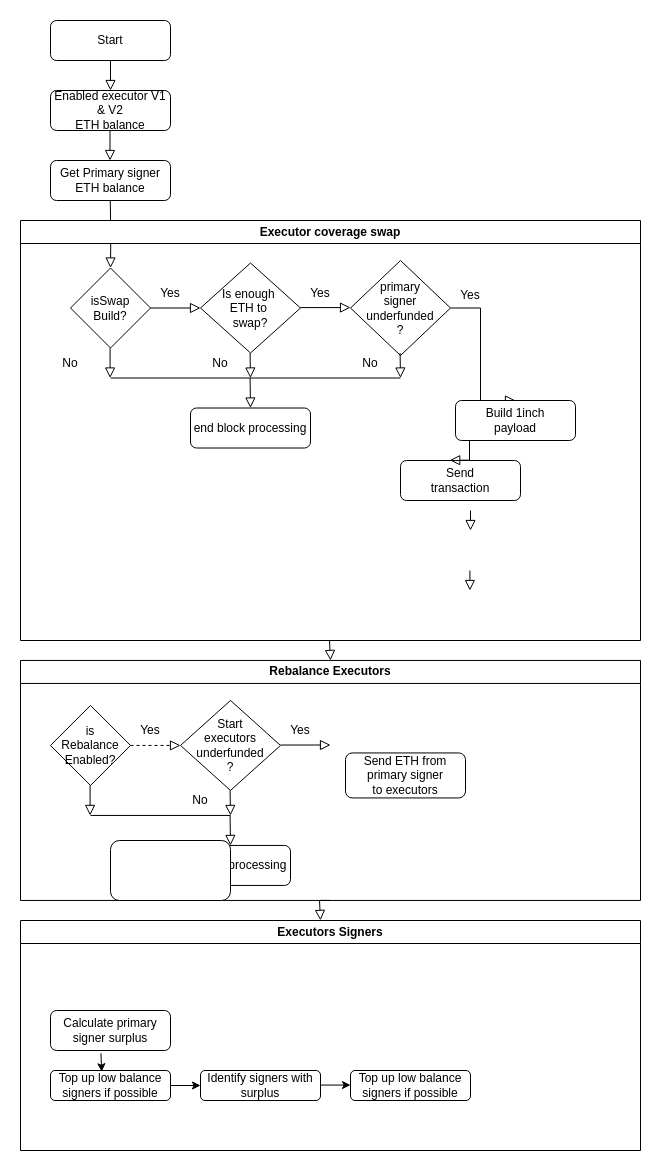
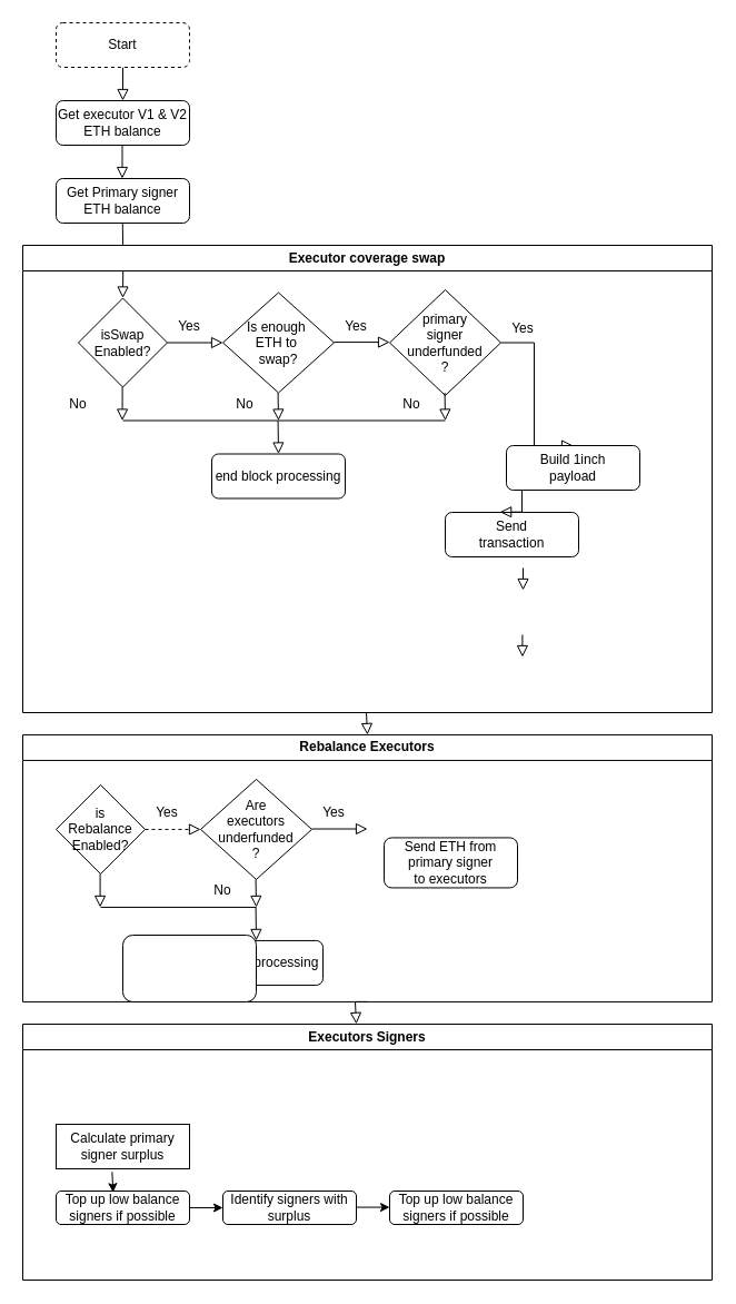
  <mxCell id="0" />
  <mxCell id="1" parent="0" />
  <mxCell id="2" value="" style="rounded=0;html=1;jettySize=auto;orthogonalLoop=1;fontSize=11;endArrow=block;endFill=0;endSize=8;strokeWidth=1;shadow=0;labelBackgroundColor=none;edgeStyle=orthogonalEdgeStyle;" parent="1" source="3" edge="1"><mxGeometry relative="1" as="geometry"><mxPoint x="110" y="90" as="targetPoint" /></mxGeometry></mxCell>
- <mxCell id="3" value="Start" style="rounded=1;whiteSpace=wrap;html=1;fontSize=12;glass=0;strokeWidth=1;shadow=0;" parent="1" vertex="1"><mxGeometry x="50" y="20" width="120" height="40" as="geometry" /></mxCell>
- <mxCell id="4" value="Enabled executor V1 &amp;amp; V2&lt;br&gt;ETH balance" style="rounded=1;whiteSpace=wrap;html=1;fontSize=12;glass=0;strokeWidth=1;shadow=0;" vertex="1" parent="1"><mxGeometry x="50" y="90" width="120" height="40" as="geometry" /></mxCell>
+ <mxCell id="3" value="Start" style="rounded=1;whiteSpace=wrap;html=1;fontSize=12;glass=0;strokeWidth=1;shadow=0;dashed=1;" parent="1" vertex="1"><mxGeometry x="50" y="20" width="120" height="40" as="geometry" /></mxCell>
+ <mxCell id="4" value="Get executor V1 &amp;amp; V2&lt;br&gt;ETH balance" style="rounded=1;whiteSpace=wrap;html=1;fontSize=12;glass=0;strokeWidth=1;shadow=0;" vertex="1" parent="1"><mxGeometry x="50" y="90" width="120" height="40" as="geometry" /></mxCell>
  <mxCell id="5" value="Get Primary signer&lt;br&gt;ETH balance" style="rounded=1;whiteSpace=wrap;html=1;fontSize=12;glass=0;strokeWidth=1;shadow=0;" vertex="1" parent="1"><mxGeometry x="50" y="160" width="120" height="40" as="geometry" /></mxCell>
  <mxCell id="6" value="" style="rounded=0;html=1;jettySize=auto;orthogonalLoop=1;fontSize=11;endArrow=block;endFill=0;endSize=8;strokeWidth=1;shadow=0;labelBackgroundColor=none;edgeStyle=orthogonalEdgeStyle;" edge="1" parent="1"><mxGeometry relative="1" as="geometry"><mxPoint x="109.5" y="130" as="sourcePoint" /><mxPoint x="109.5" y="160" as="targetPoint" /></mxGeometry></mxCell>
- <mxCell id="7" value="isSwap&lt;br&gt;Build?" style="rhombus;whiteSpace=wrap;html=1;" vertex="1" parent="1"><mxGeometry x="70" y="267.5" width="80" height="80" as="geometry" /></mxCell>
+ <mxCell id="7" value="isSwap&lt;br&gt;Enabled?" style="rhombus;whiteSpace=wrap;html=1;" vertex="1" parent="1"><mxGeometry x="70" y="267.5" width="80" height="80" as="geometry" /></mxCell>
  <mxCell id="8" value="" style="rounded=0;html=1;jettySize=auto;orthogonalLoop=1;fontSize=11;endArrow=block;endFill=0;endSize=8;strokeWidth=1;shadow=0;labelBackgroundColor=none;edgeStyle=orthogonalEdgeStyle;entryX=0.5;entryY=0;entryDx=0;entryDy=0;" edge="1" parent="1" target="7"><mxGeometry relative="1" as="geometry"><mxPoint x="109.77" y="200" as="sourcePoint" /><mxPoint x="110" y="260" as="targetPoint" /><Array as="points" /></mxGeometry></mxCell>
  <mxCell id="9" value="Is enough&amp;nbsp;&lt;br&gt;ETH to&amp;nbsp;&lt;br&gt;swap?" style="rhombus;whiteSpace=wrap;html=1;" vertex="1" parent="1"><mxGeometry x="200" y="262.5" width="100" height="90" as="geometry" /></mxCell>
  <mxCell id="10" value="primary&lt;br&gt;signer&lt;br&gt;underfunded&lt;br&gt;?" style="rhombus;whiteSpace=wrap;html=1;" vertex="1" parent="1"><mxGeometry x="350" y="260" width="100" height="95" as="geometry" /></mxCell>
  <mxCell id="11" value="" style="rounded=0;html=1;jettySize=auto;orthogonalLoop=1;fontSize=11;endArrow=block;endFill=0;endSize=8;strokeWidth=1;shadow=0;labelBackgroundColor=none;edgeStyle=orthogonalEdgeStyle;" edge="1" parent="1"><mxGeometry relative="1" as="geometry"><mxPoint x="109.58" y="347.5" as="sourcePoint" /><mxPoint x="109.58" y="377.5" as="targetPoint" /></mxGeometry></mxCell>
  <mxCell id="12" value="" style="rounded=0;html=1;jettySize=auto;orthogonalLoop=1;fontSize=11;endArrow=block;endFill=0;endSize=8;strokeWidth=1;shadow=0;labelBackgroundColor=none;edgeStyle=orthogonalEdgeStyle;" edge="1" parent="1"><mxGeometry relative="1" as="geometry"><mxPoint x="249.58" y="352.5" as="sourcePoint" /><mxPoint x="250" y="377.5" as="targetPoint" /></mxGeometry></mxCell>
  <mxCell id="13" value="" style="rounded=0;html=1;jettySize=auto;orthogonalLoop=1;fontSize=11;endArrow=block;endFill=0;endSize=8;strokeWidth=1;shadow=0;labelBackgroundColor=none;edgeStyle=orthogonalEdgeStyle;" edge="1" parent="1"><mxGeometry relative="1" as="geometry"><mxPoint x="399.58" y="352.5" as="sourcePoint" /><mxPoint x="400" y="377.5" as="targetPoint" /></mxGeometry></mxCell>
  <mxCell id="14" value="" style="endArrow=none;html=1;rounded=0;" edge="1" parent="1"><mxGeometry width="50" height="50" relative="1" as="geometry"><mxPoint x="110" y="377.5" as="sourcePoint" /><mxPoint x="400" y="377.5" as="targetPoint" /></mxGeometry></mxCell>
  <mxCell id="15" value="" style="rounded=0;html=1;jettySize=auto;orthogonalLoop=1;fontSize=11;endArrow=block;endFill=0;endSize=8;strokeWidth=1;shadow=0;labelBackgroundColor=none;edgeStyle=orthogonalEdgeStyle;entryX=0.5;entryY=0;entryDx=0;entryDy=0;" edge="1" parent="1" target="19"><mxGeometry relative="1" as="geometry"><mxPoint x="249.58" y="377.5" as="sourcePoint" /><mxPoint x="250" y="402.5" as="targetPoint" /></mxGeometry></mxCell>
  <mxCell id="16" value="No" style="text;html=1;strokeColor=none;fillColor=none;align=center;verticalAlign=middle;whiteSpace=wrap;rounded=0;" vertex="1" parent="1"><mxGeometry x="190" y="347.5" width="60" height="30" as="geometry" /></mxCell>
  <mxCell id="17" value="No" style="text;html=1;strokeColor=none;fillColor=none;align=center;verticalAlign=middle;whiteSpace=wrap;rounded=0;" vertex="1" parent="1"><mxGeometry x="40" y="347.5" width="60" height="30" as="geometry" /></mxCell>
  <mxCell id="18" value="No" style="text;html=1;strokeColor=none;fillColor=none;align=center;verticalAlign=middle;whiteSpace=wrap;rounded=0;" vertex="1" parent="1"><mxGeometry x="340" y="347.5" width="60" height="30" as="geometry" /></mxCell>
  <mxCell id="19" value="end block processing" style="rounded=1;whiteSpace=wrap;html=1;fontSize=12;glass=0;strokeWidth=1;shadow=0;" vertex="1" parent="1"><mxGeometry x="190" y="407.5" width="120" height="40" as="geometry" /></mxCell>
  <mxCell id="20" value="" style="rounded=0;html=1;jettySize=auto;orthogonalLoop=1;fontSize=11;endArrow=block;endFill=0;endSize=8;strokeWidth=1;shadow=0;labelBackgroundColor=none;edgeStyle=orthogonalEdgeStyle;exitX=1;exitY=0.5;exitDx=0;exitDy=0;" edge="1" parent="1" source="7" target="9"><mxGeometry relative="1" as="geometry"><mxPoint x="119.58" y="357.5" as="sourcePoint" /><mxPoint x="119.58" y="387.5" as="targetPoint" /></mxGeometry></mxCell>
  <mxCell id="21" value="" style="rounded=0;html=1;jettySize=auto;orthogonalLoop=1;fontSize=11;endArrow=block;endFill=0;endSize=8;strokeWidth=1;shadow=0;labelBackgroundColor=none;edgeStyle=orthogonalEdgeStyle;exitX=1;exitY=0.5;exitDx=0;exitDy=0;" edge="1" parent="1"><mxGeometry relative="1" as="geometry"><mxPoint x="300" y="307.08" as="sourcePoint" /><mxPoint x="350" y="307.08" as="targetPoint" /></mxGeometry></mxCell>
  <mxCell id="22" value="Yes" style="text;html=1;strokeColor=none;fillColor=none;align=center;verticalAlign=middle;whiteSpace=wrap;rounded=0;" vertex="1" parent="1"><mxGeometry x="140" y="277.5" width="60" height="30" as="geometry" /></mxCell>
  <mxCell id="23" value="Yes" style="text;html=1;strokeColor=none;fillColor=none;align=center;verticalAlign=middle;whiteSpace=wrap;rounded=0;" vertex="1" parent="1"><mxGeometry x="290" y="277.5" width="60" height="30" as="geometry" /></mxCell>
  <mxCell id="24" value="" style="rounded=0;html=1;jettySize=auto;orthogonalLoop=1;fontSize=11;endArrow=block;endFill=0;endSize=8;strokeWidth=1;shadow=0;labelBackgroundColor=none;edgeStyle=orthogonalEdgeStyle;entryX=0.5;entryY=0;entryDx=0;entryDy=0;" edge="1" parent="1" target="30"><mxGeometry relative="1" as="geometry"><mxPoint x="450" y="307.5" as="sourcePoint" /><mxPoint x="480" y="457.5" as="targetPoint" /><Array as="points"><mxPoint x="480" y="307" /></Array></mxGeometry></mxCell>
  <mxCell id="25" value="Executor coverage swap" style="swimlane;whiteSpace=wrap;html=1;" vertex="1" parent="1"><mxGeometry x="20" y="220" width="620" height="420" as="geometry" /></mxCell>
  <mxCell id="26" value="Send&lt;br&gt;transaction" style="rounded=1;whiteSpace=wrap;html=1;fontSize=12;glass=0;strokeWidth=1;shadow=0;" vertex="1" parent="25"><mxGeometry x="380" y="240" width="120" height="40" as="geometry" /></mxCell>
  <mxCell id="27" value="" style="rounded=0;html=1;jettySize=auto;orthogonalLoop=1;fontSize=11;endArrow=block;endFill=0;endSize=8;strokeWidth=1;shadow=0;labelBackgroundColor=none;edgeStyle=orthogonalEdgeStyle;entryX=0.41;entryY=-0.008;entryDx=0;entryDy=0;entryPerimeter=0;" edge="1" parent="25" target="26"><mxGeometry relative="1" as="geometry"><mxPoint x="460" y="210" as="sourcePoint" /><mxPoint x="460" y="240" as="targetPoint" /><Array as="points"><mxPoint x="449" y="210" /></Array></mxGeometry></mxCell>
  <mxCell id="28" value="" style="rounded=0;html=1;jettySize=auto;orthogonalLoop=1;fontSize=11;endArrow=block;endFill=0;endSize=8;strokeWidth=1;shadow=0;labelBackgroundColor=none;edgeStyle=orthogonalEdgeStyle;" edge="1" parent="25"><mxGeometry relative="1" as="geometry"><mxPoint x="450" y="290" as="sourcePoint" /><mxPoint x="450" y="310" as="targetPoint" /></mxGeometry></mxCell>
  <mxCell id="29" value="Yes" style="text;html=1;strokeColor=none;fillColor=none;align=center;verticalAlign=middle;whiteSpace=wrap;rounded=0;" vertex="1" parent="25"><mxGeometry x="420" y="60" width="60" height="30" as="geometry" /></mxCell>
  <mxCell id="30" value="Build 1inch&lt;br&gt;payload" style="rounded=1;whiteSpace=wrap;html=1;fontSize=12;glass=0;strokeWidth=1;shadow=0;" vertex="1" parent="25"><mxGeometry x="435" y="180" width="120" height="40" as="geometry" /></mxCell>
  <mxCell id="31" value="" style="rounded=0;html=1;jettySize=auto;orthogonalLoop=1;fontSize=11;endArrow=block;endFill=0;endSize=8;strokeWidth=1;shadow=0;labelBackgroundColor=none;edgeStyle=orthogonalEdgeStyle;" edge="1" parent="25"><mxGeometry relative="1" as="geometry"><mxPoint x="449.41" y="350" as="sourcePoint" /><mxPoint x="449.41" y="370" as="targetPoint" /></mxGeometry></mxCell>
  <mxCell id="32" value="Rebalance Executors" style="swimlane;whiteSpace=wrap;html=1;" vertex="1" parent="1"><mxGeometry x="20" y="659.94" width="620" height="240" as="geometry"><mxRectangle x="130" y="669.94" width="160" height="30" as="alternateBounds" /></mxGeometry></mxCell>
  <mxCell id="33" value="is&lt;br&gt;Rebalance&lt;br&gt;Enabled?" style="rhombus;whiteSpace=wrap;html=1;" vertex="1" parent="32"><mxGeometry x="30" y="45" width="80" height="80" as="geometry" /></mxCell>
- <mxCell id="34" value="Start&lt;br&gt;executors&lt;br&gt;underfunded&lt;br&gt;?" style="rhombus;whiteSpace=wrap;html=1;" vertex="1" parent="32"><mxGeometry x="160" y="40" width="100" height="90" as="geometry" /></mxCell>
+ <mxCell id="34" value="Are&lt;br&gt;executors&lt;br&gt;underfunded&lt;br&gt;?" style="rhombus;whiteSpace=wrap;html=1;" vertex="1" parent="32"><mxGeometry x="160" y="40" width="100" height="90" as="geometry" /></mxCell>
  <mxCell id="35" value="" style="rounded=0;html=1;jettySize=auto;orthogonalLoop=1;fontSize=11;endArrow=block;endFill=0;endSize=8;strokeWidth=1;shadow=0;labelBackgroundColor=none;edgeStyle=orthogonalEdgeStyle;" edge="1" parent="32"><mxGeometry relative="1" as="geometry"><mxPoint x="69.58" y="125" as="sourcePoint" /><mxPoint x="69.58" y="155" as="targetPoint" /></mxGeometry></mxCell>
  <mxCell id="36" value="" style="rounded=0;html=1;jettySize=auto;orthogonalLoop=1;fontSize=11;endArrow=block;endFill=0;endSize=8;strokeWidth=1;shadow=0;labelBackgroundColor=none;edgeStyle=orthogonalEdgeStyle;" edge="1" parent="32"><mxGeometry relative="1" as="geometry"><mxPoint x="209.58" y="130" as="sourcePoint" /><mxPoint x="210" y="155" as="targetPoint" /></mxGeometry></mxCell>
  <mxCell id="37" value="" style="endArrow=none;html=1;rounded=0;entryX=1;entryY=1;entryDx=0;entryDy=0;" edge="1" parent="32" target="39"><mxGeometry width="50" height="50" relative="1" as="geometry"><mxPoint x="70" y="155" as="sourcePoint" /><mxPoint x="360" y="155" as="targetPoint" /></mxGeometry></mxCell>
  <mxCell id="38" value="" style="rounded=0;html=1;jettySize=auto;orthogonalLoop=1;fontSize=11;endArrow=block;endFill=0;endSize=8;strokeWidth=1;shadow=0;labelBackgroundColor=none;edgeStyle=orthogonalEdgeStyle;entryX=0.5;entryY=0;entryDx=0;entryDy=0;" edge="1" parent="32" target="40"><mxGeometry relative="1" as="geometry"><mxPoint x="209.58" y="155" as="sourcePoint" /><mxPoint x="210" y="180" as="targetPoint" /></mxGeometry></mxCell>
  <mxCell id="39" value="No" style="text;html=1;strokeColor=none;fillColor=none;align=center;verticalAlign=middle;whiteSpace=wrap;rounded=0;" vertex="1" parent="32"><mxGeometry x="150" y="125" width="60" height="30" as="geometry" /></mxCell>
  <mxCell id="40" value="end block processing" style="rounded=1;whiteSpace=wrap;html=1;fontSize=12;glass=0;strokeWidth=1;shadow=0;" vertex="1" parent="32"><mxGeometry x="150" y="185" width="120" height="40" as="geometry" /></mxCell>
  <mxCell id="41" value="" style="rounded=0;html=1;jettySize=auto;orthogonalLoop=1;fontSize=11;endArrow=block;endFill=0;endSize=8;strokeWidth=1;shadow=0;labelBackgroundColor=none;edgeStyle=orthogonalEdgeStyle;exitX=1;exitY=0.5;exitDx=0;exitDy=0;dashed=1;" edge="1" parent="32" source="33" target="34"><mxGeometry relative="1" as="geometry"><mxPoint x="79.58" y="135" as="sourcePoint" /><mxPoint x="79.58" y="165" as="targetPoint" /></mxGeometry></mxCell>
  <mxCell id="42" value="" style="rounded=0;html=1;jettySize=auto;orthogonalLoop=1;fontSize=11;endArrow=block;endFill=0;endSize=8;strokeWidth=1;shadow=0;labelBackgroundColor=none;edgeStyle=orthogonalEdgeStyle;exitX=1;exitY=0.5;exitDx=0;exitDy=0;" edge="1" parent="32"><mxGeometry relative="1" as="geometry"><mxPoint x="260" y="84.58" as="sourcePoint" /><mxPoint x="310" y="84.58" as="targetPoint" /></mxGeometry></mxCell>
  <mxCell id="43" value="Yes" style="text;html=1;strokeColor=none;fillColor=none;align=center;verticalAlign=middle;whiteSpace=wrap;rounded=0;" vertex="1" parent="32"><mxGeometry x="100" y="55" width="60" height="30" as="geometry" /></mxCell>
  <mxCell id="44" value="Yes" style="text;html=1;strokeColor=none;fillColor=none;align=center;verticalAlign=middle;whiteSpace=wrap;rounded=0;" vertex="1" parent="32"><mxGeometry x="250" y="55" width="60" height="30" as="geometry" /></mxCell>
  <mxCell id="45" value="Send ETH from&lt;br&gt;primary signer&lt;br&gt;to executors" style="rounded=1;whiteSpace=wrap;html=1;fontSize=12;glass=0;strokeWidth=1;shadow=0;" vertex="1" parent="32"><mxGeometry x="325" y="92.5" width="120" height="45" as="geometry" /></mxCell>
  <mxCell id="46" value="" style="rounded=0;html=1;jettySize=auto;orthogonalLoop=1;fontSize=11;endArrow=block;endFill=0;endSize=8;strokeWidth=1;shadow=0;labelBackgroundColor=none;edgeStyle=orthogonalEdgeStyle;" edge="1" parent="32"><mxGeometry relative="1" as="geometry"><mxPoint x="310" y="240" as="sourcePoint" /><mxPoint x="300" y="259.94" as="targetPoint" /><Array as="points"><mxPoint x="299" y="240" /></Array></mxGeometry></mxCell>
  <mxCell id="47" value="" style="rounded=0;html=1;jettySize=auto;orthogonalLoop=1;fontSize=11;endArrow=block;endFill=0;endSize=8;strokeWidth=1;shadow=0;labelBackgroundColor=none;edgeStyle=orthogonalEdgeStyle;" edge="1" parent="1"><mxGeometry relative="1" as="geometry"><mxPoint x="340" y="640" as="sourcePoint" /><mxPoint x="330" y="659.94" as="targetPoint" /><Array as="points"><mxPoint x="329" y="640" /></Array></mxGeometry></mxCell>
  <mxCell id="48" value="Executors Signers" style="swimlane;whiteSpace=wrap;html=1;" vertex="1" parent="1"><mxGeometry x="20" y="920" width="620" height="230" as="geometry" /></mxCell>
- <mxCell id="49" value="Calculate primary signer surplus" style="rounded=1;whiteSpace=wrap;html=1;" vertex="1" parent="48"><mxGeometry x="30" y="90" width="120" height="40" as="geometry" /></mxCell>
+ <mxCell id="49" value="Calculate primary signer surplus" style="whiteSpace=wrap;html=1;rounded=0;" vertex="1" parent="48"><mxGeometry x="30" y="90" width="120" height="40" as="geometry" /></mxCell>
  <mxCell id="50" value="Top up low balance&lt;br&gt;signers if possible" style="rounded=1;whiteSpace=wrap;html=1;" vertex="1" parent="48"><mxGeometry x="30" y="150" width="120" height="30" as="geometry" /></mxCell>
  <mxCell id="51" value="" style="endArrow=classic;html=1;rounded=0;exitX=0.42;exitY=1.07;exitDx=0;exitDy=0;exitPerimeter=0;entryX=0.427;entryY=0.041;entryDx=0;entryDy=0;entryPerimeter=0;" edge="1" parent="48" source="49" target="50"><mxGeometry width="50" height="50" relative="1" as="geometry"><mxPoint x="100" y="80" as="sourcePoint" /><mxPoint x="100" y="110" as="targetPoint" /></mxGeometry></mxCell>
  <mxCell id="52" value="Identify signers with surplus" style="rounded=1;whiteSpace=wrap;html=1;" vertex="1" parent="48"><mxGeometry x="180" y="150" width="120" height="30" as="geometry" /></mxCell>
  <mxCell id="53" value="Top up low balance&lt;br&gt;signers if possible" style="rounded=1;whiteSpace=wrap;html=1;" vertex="1" parent="48"><mxGeometry x="330" y="150" width="120" height="30" as="geometry" /></mxCell>
  <mxCell id="54" value="" style="endArrow=classic;html=1;rounded=0;exitX=1;exitY=0.5;exitDx=0;exitDy=0;" edge="1" parent="48"><mxGeometry width="50" height="50" relative="1" as="geometry"><mxPoint x="300" y="164.57" as="sourcePoint" /><mxPoint x="330" y="164.57" as="targetPoint" /></mxGeometry></mxCell>
  <mxCell id="55" value="" style="rounded=1;whiteSpace=wrap;html=1;" vertex="1" parent="1"><mxGeometry x="110" y="840" width="120" height="60" as="geometry" /></mxCell>
  <mxCell id="56" value="" style="endArrow=classic;html=1;rounded=0;exitX=1;exitY=0.5;exitDx=0;exitDy=0;" edge="1" parent="1" source="50"><mxGeometry width="50" height="50" relative="1" as="geometry"><mxPoint x="150" y="950" as="sourcePoint" /><mxPoint x="200" y="1085" as="targetPoint" /></mxGeometry></mxCell>
